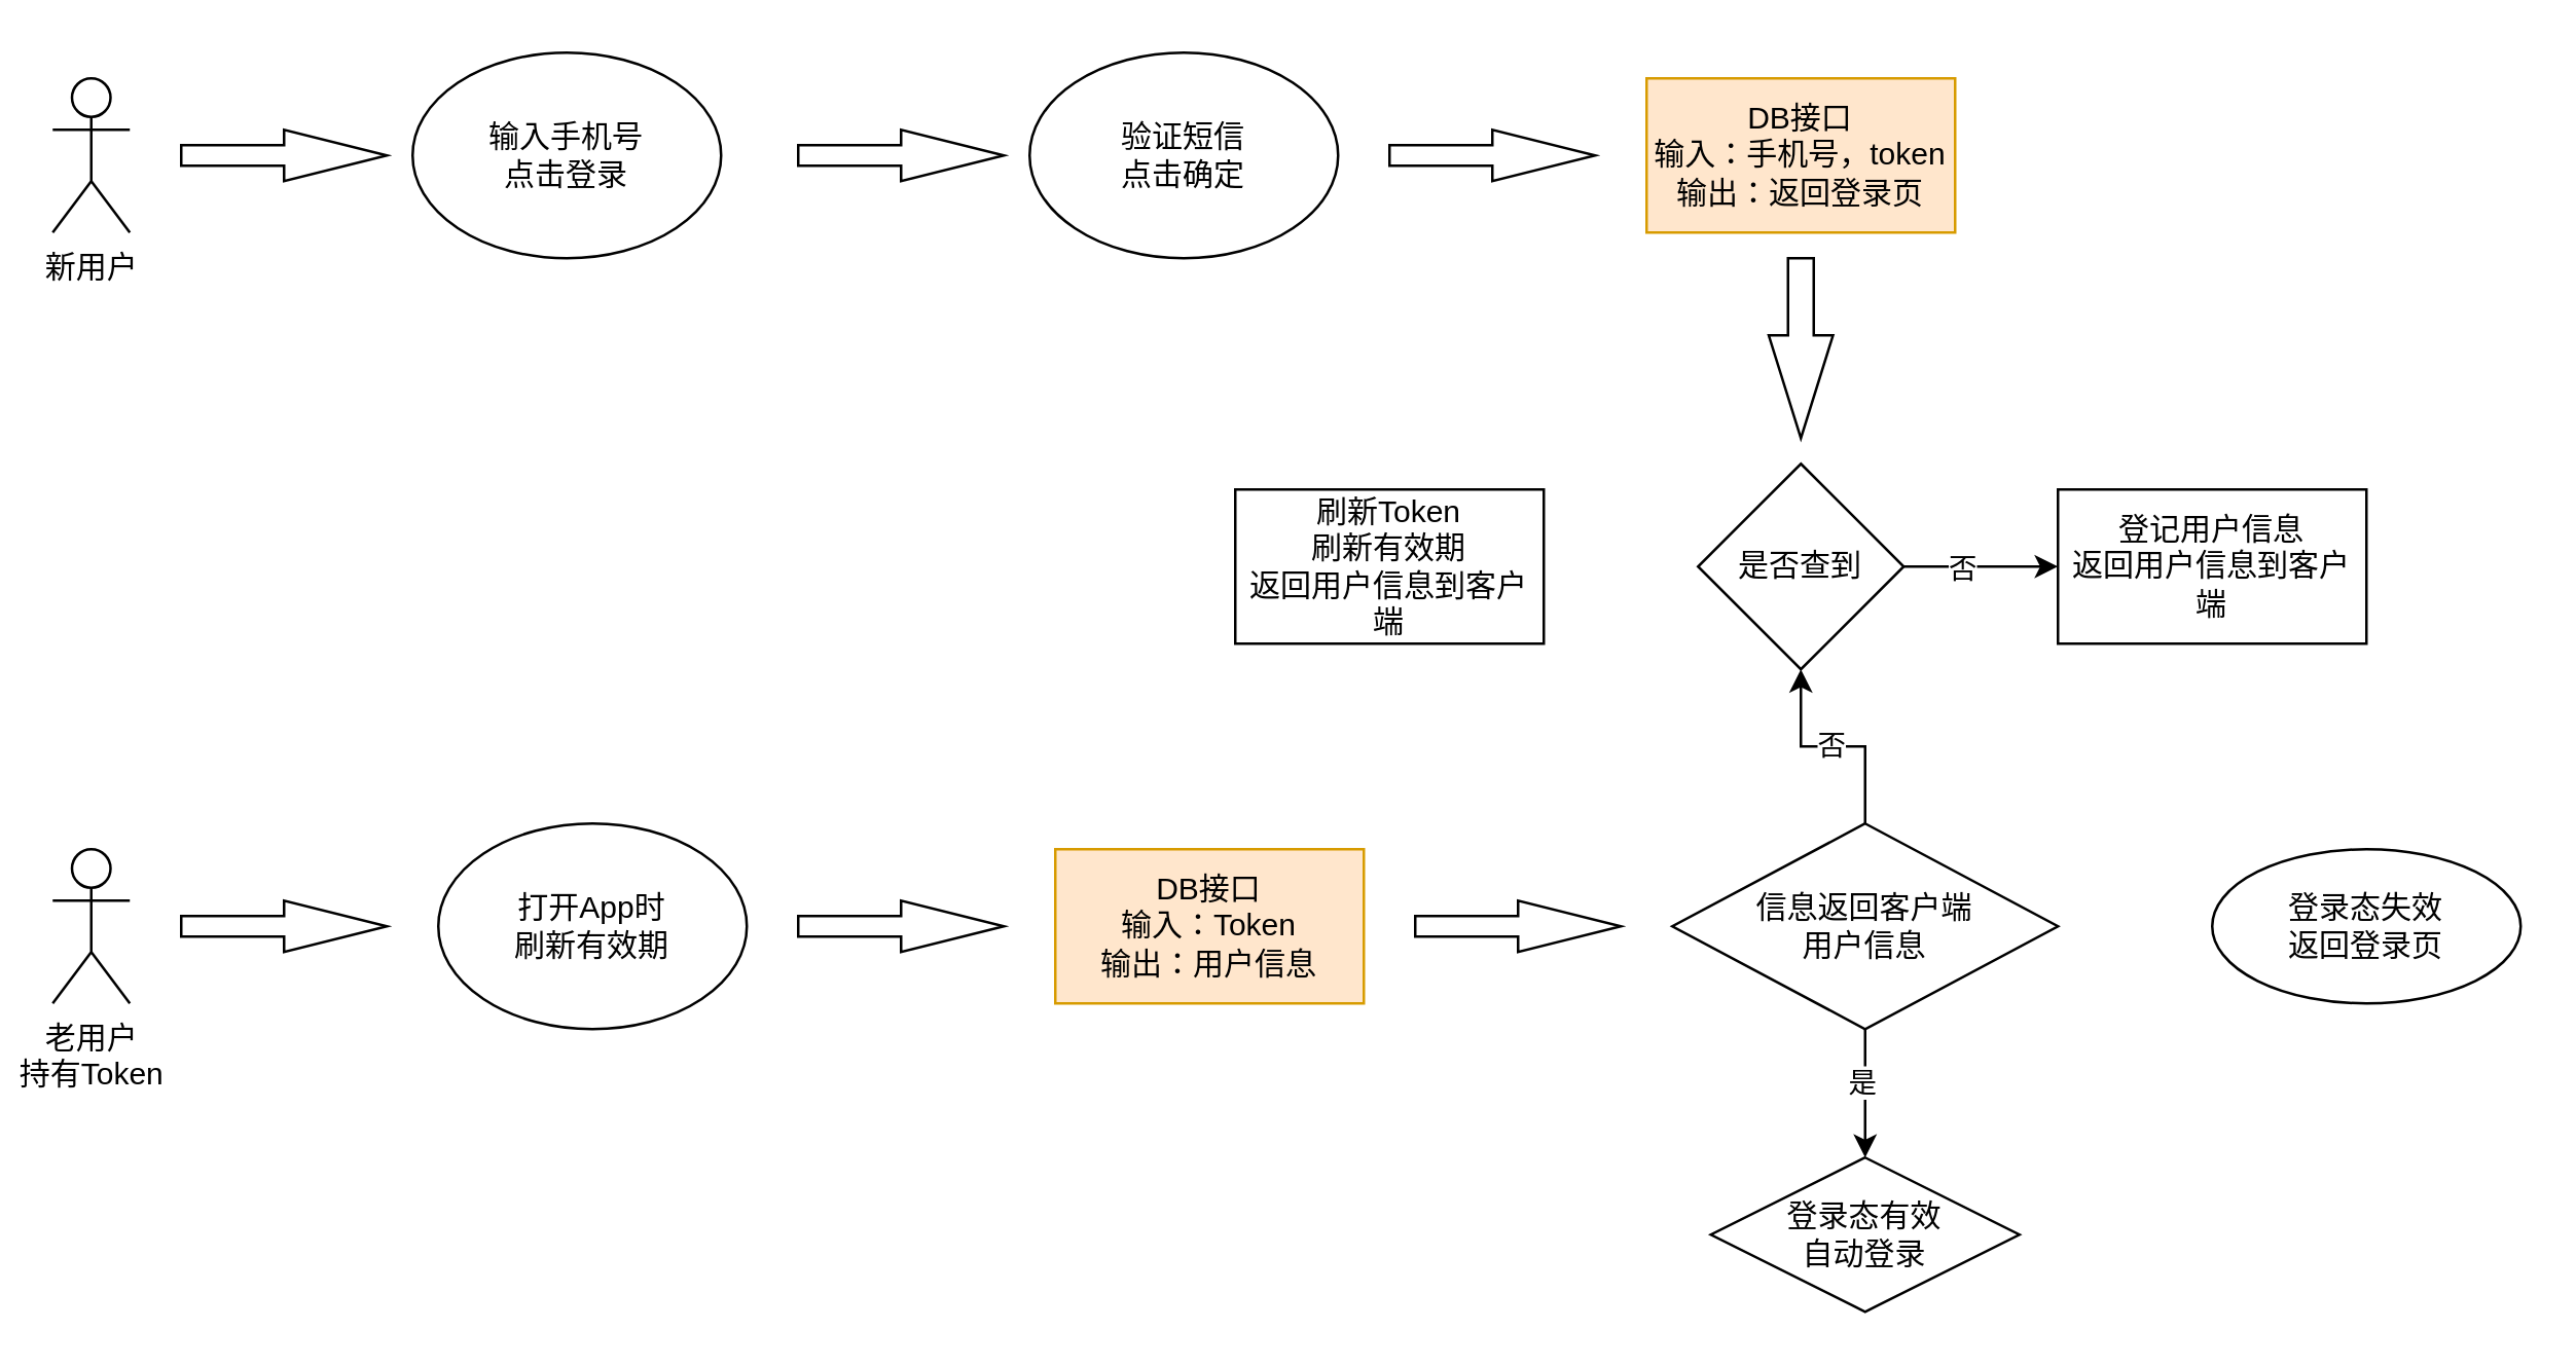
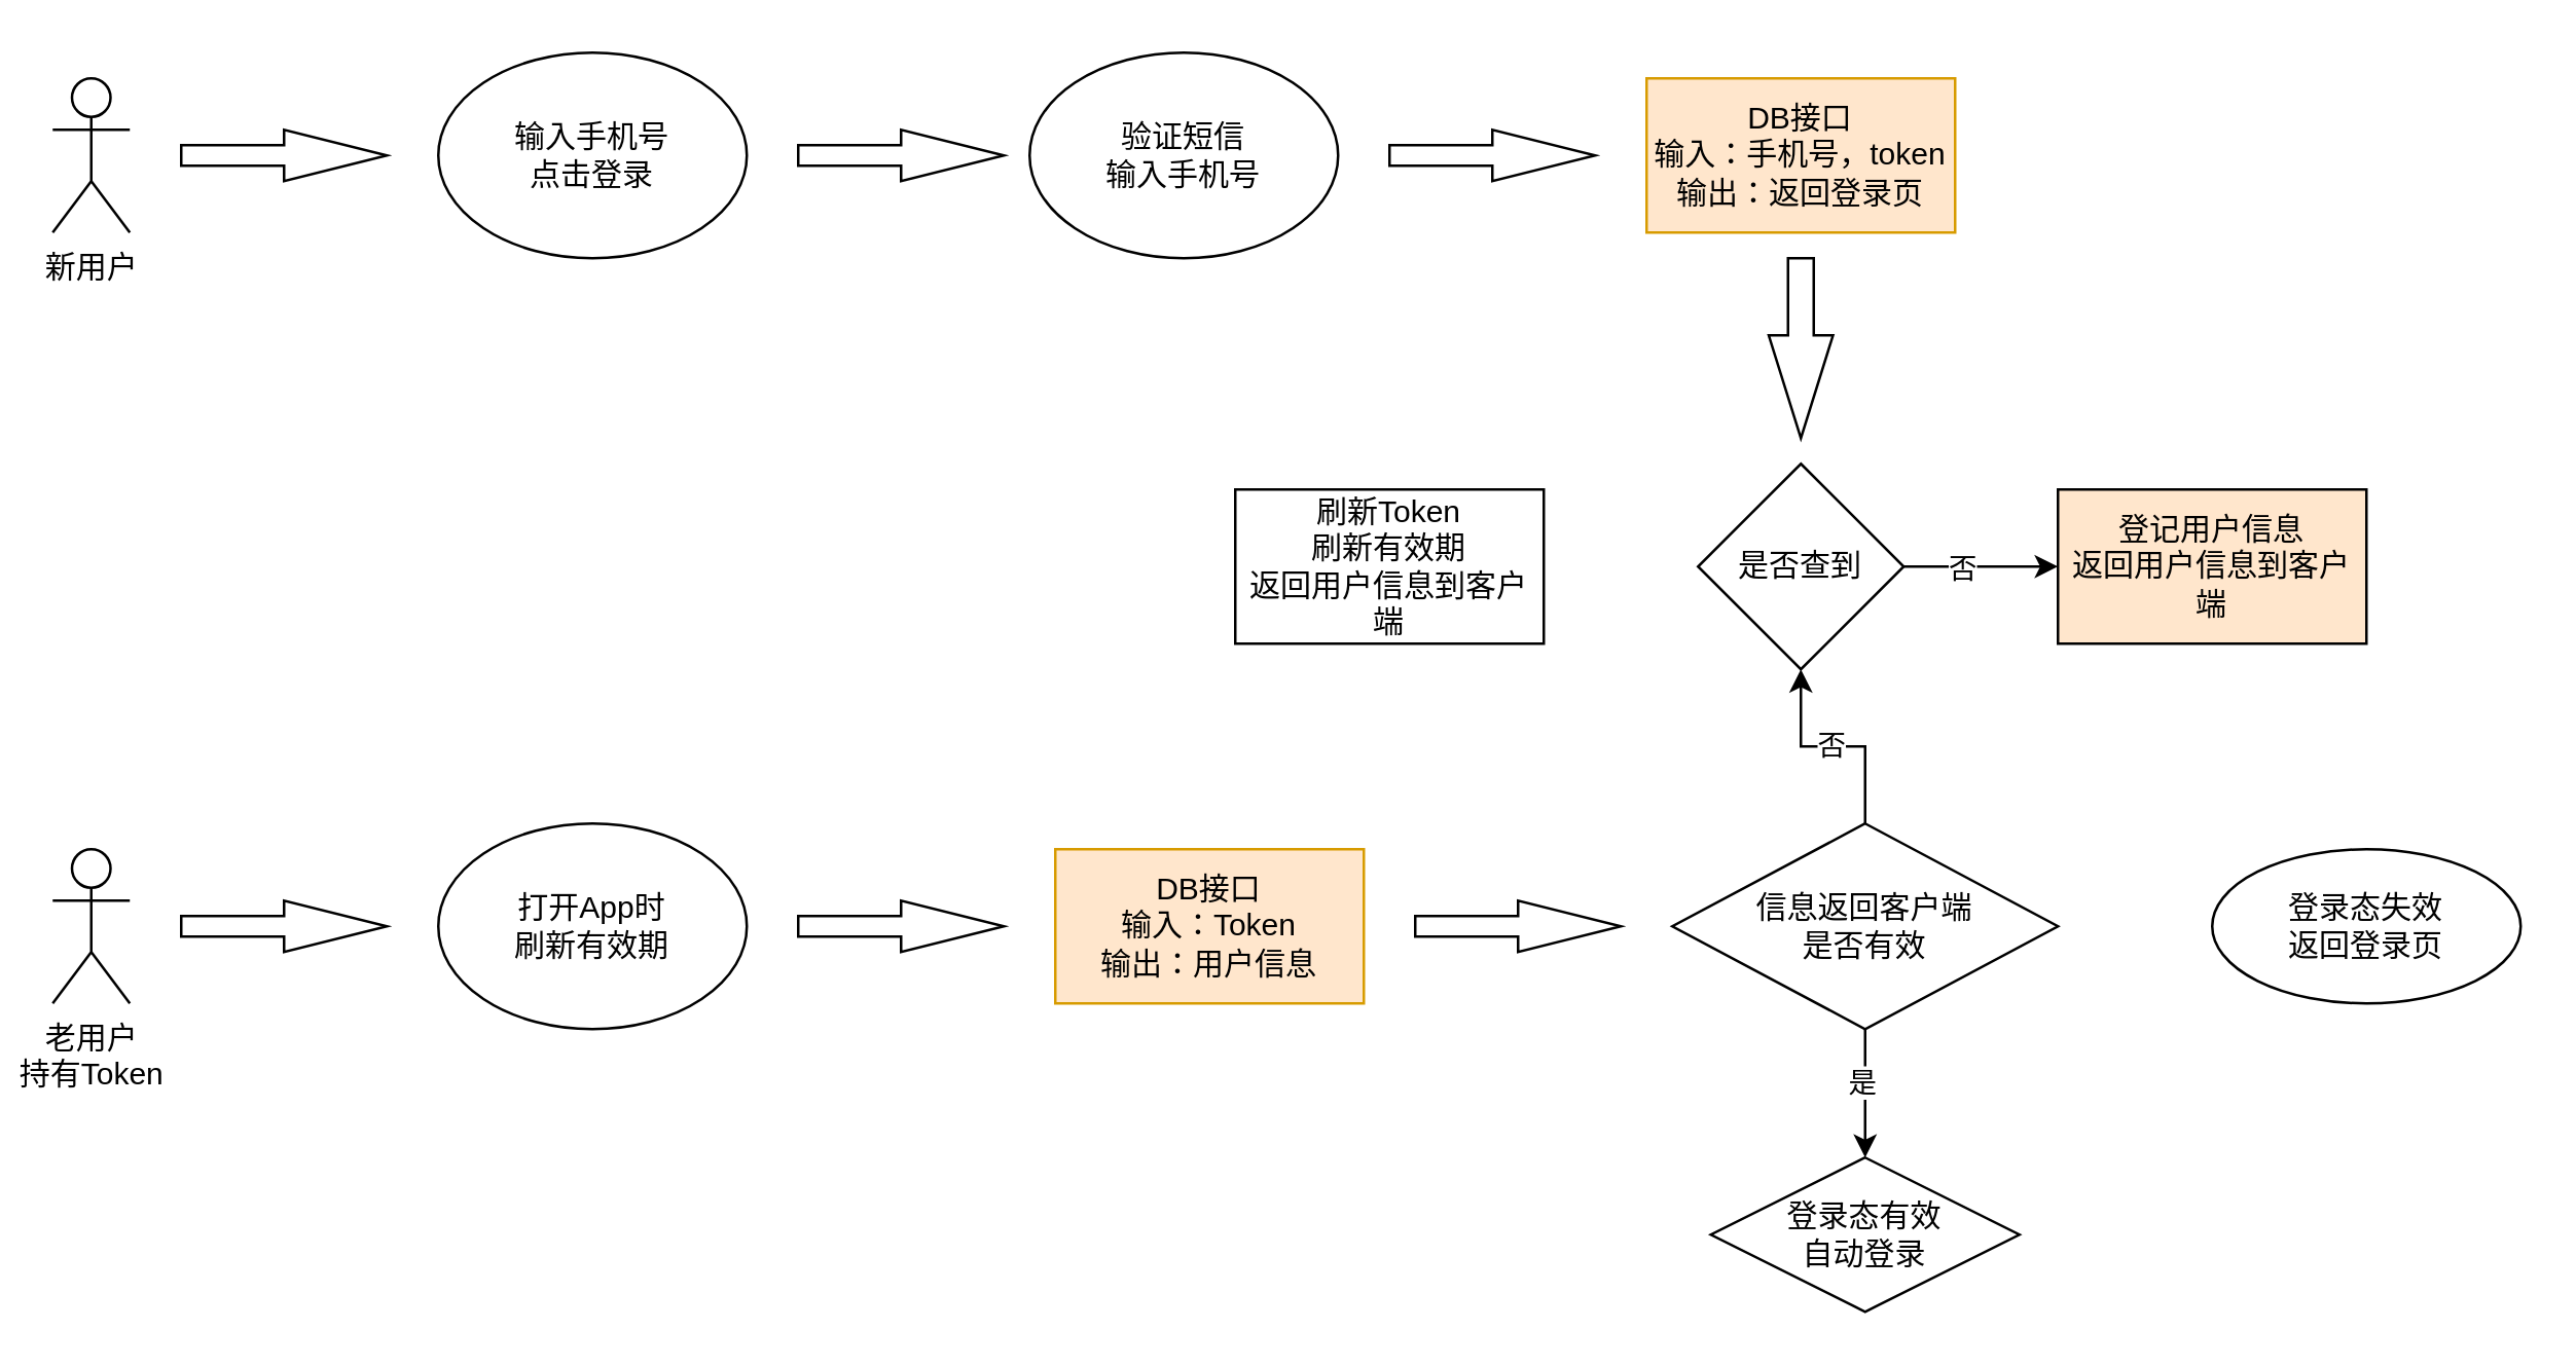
  <mxCell id="0" />
  <mxCell id="1" parent="0" />
  <mxCell id="2" value="新用户" style="shape=umlActor;verticalLabelPosition=bottom;verticalAlign=top;html=1;outlineConnect=0;" vertex="1" parent="1"><mxGeometry x="20" y="30" width="30" height="60" as="geometry" /></mxCell>
  <mxCell id="3" value="" style="html=1;shadow=0;dashed=0;align=center;verticalAlign=middle;shape=mxgraph.arrows2.arrow;dy=0.6;dx=40;notch=0;" vertex="1" parent="1"><mxGeometry x="70" y="50" width="80" height="20" as="geometry" /></mxCell>
- <mxCell id="4" value="输入手机号&lt;br&gt;点击登录" style="ellipse;whiteSpace=wrap;html=1;" vertex="1" parent="1"><mxGeometry x="160" y="20" width="120" height="80" as="geometry" /></mxCell>
+ <mxCell id="4" value="输入手机号&lt;br&gt;点击登录" style="ellipse;whiteSpace=wrap;html=1;" vertex="1" parent="1"><mxGeometry x="170" y="20" width="120" height="80" as="geometry" /></mxCell>
  <mxCell id="5" value="" style="html=1;shadow=0;dashed=0;align=center;verticalAlign=middle;shape=mxgraph.arrows2.arrow;dy=0.6;dx=40;notch=0;" vertex="1" parent="1"><mxGeometry x="310" y="50" width="80" height="20" as="geometry" /></mxCell>
- <mxCell id="6" value="验证短信&lt;br&gt;点击确定" style="ellipse;whiteSpace=wrap;html=1;" vertex="1" parent="1"><mxGeometry x="400" y="20" width="120" height="80" as="geometry" /></mxCell>
+ <mxCell id="6" value="验证短信&lt;br&gt;输入手机号" style="ellipse;whiteSpace=wrap;html=1;" vertex="1" parent="1"><mxGeometry x="400" y="20" width="120" height="80" as="geometry" /></mxCell>
  <mxCell id="7" value="" style="html=1;shadow=0;dashed=0;align=center;verticalAlign=middle;shape=mxgraph.arrows2.arrow;dy=0.6;dx=40;notch=0;" vertex="1" parent="1"><mxGeometry x="540" y="50" width="80" height="20" as="geometry" /></mxCell>
  <mxCell id="8" value="DB接口&lt;br&gt;输入：手机号，token&lt;br&gt;输出：返回登录页" style="rounded=0;whiteSpace=wrap;html=1;fillColor=#ffe6cc;strokeColor=#d79b00;" vertex="1" parent="1"><mxGeometry x="640" y="30" width="120" height="60" as="geometry" /></mxCell>
  <mxCell id="9" value="" style="html=1;shadow=0;dashed=0;align=center;verticalAlign=middle;shape=mxgraph.arrows2.arrow;dy=0.6;dx=40;direction=south;notch=0;" vertex="1" parent="1"><mxGeometry x="687.5" y="100" width="25" height="70" as="geometry" /></mxCell>
  <mxCell id="10" style="edgeStyle=orthogonalEdgeStyle;rounded=0;orthogonalLoop=1;jettySize=auto;html=1;exitX=0.5;exitY=1;exitDx=0;exitDy=0;" edge="1" parent="1" source="13"><mxGeometry relative="1" as="geometry"><mxPoint x="700" y="260" as="targetPoint" /></mxGeometry></mxCell>
  <mxCell id="11" value="" style="edgeStyle=orthogonalEdgeStyle;rounded=0;orthogonalLoop=1;jettySize=auto;html=1;" edge="1" parent="1" source="13" target="14"><mxGeometry relative="1" as="geometry" /></mxCell>
  <mxCell id="12" value="否" style="edgeLabel;html=1;align=center;verticalAlign=middle;resizable=0;points=[];" vertex="1" connectable="0" parent="11"><mxGeometry x="-0.267" y="1" relative="1" as="geometry"><mxPoint y="1" as="offset" /></mxGeometry></mxCell>
  <mxCell id="13" value="是否查到" style="rhombus;whiteSpace=wrap;html=1;" vertex="1" parent="1"><mxGeometry x="660" y="180" width="80" height="80" as="geometry" /></mxCell>
- <mxCell id="14" value="登记用户信息&lt;br&gt;返回用户信息到客户端" style="whiteSpace=wrap;html=1;" vertex="1" parent="1"><mxGeometry x="800" y="190" width="120" height="60" as="geometry" /></mxCell>
+ <mxCell id="14" value="登记用户信息&lt;br&gt;返回用户信息到客户端" style="whiteSpace=wrap;html=1;fillColor=#ffe6cc;" vertex="1" parent="1"><mxGeometry x="800" y="190" width="120" height="60" as="geometry" /></mxCell>
  <mxCell id="15" value="刷新Token&lt;br&gt;刷新有效期&lt;br&gt;返回用户信息到客户端" style="whiteSpace=wrap;html=1;" vertex="1" parent="1"><mxGeometry x="480" y="190" width="120" height="60" as="geometry" /></mxCell>
  <mxCell id="16" value="老用户&lt;br&gt;持有Token" style="shape=umlActor;verticalLabelPosition=bottom;verticalAlign=top;html=1;outlineConnect=0;" vertex="1" parent="1"><mxGeometry x="20" y="330" width="30" height="60" as="geometry" /></mxCell>
  <mxCell id="17" value="" style="html=1;shadow=0;dashed=0;align=center;verticalAlign=middle;shape=mxgraph.arrows2.arrow;dy=0.6;dx=40;notch=0;" vertex="1" parent="1"><mxGeometry x="70" y="350" width="80" height="20" as="geometry" /></mxCell>
  <mxCell id="18" value="打开App时&lt;br&gt;刷新有效期" style="ellipse;whiteSpace=wrap;html=1;" vertex="1" parent="1"><mxGeometry x="170" y="320" width="120" height="80" as="geometry" /></mxCell>
  <mxCell id="19" value="" style="html=1;shadow=0;dashed=0;align=center;verticalAlign=middle;shape=mxgraph.arrows2.arrow;dy=0.6;dx=40;notch=0;" vertex="1" parent="1"><mxGeometry x="310" y="350" width="80" height="20" as="geometry" /></mxCell>
  <mxCell id="20" value="DB接口&lt;br&gt;输入：Token&lt;br&gt;输出：用户信息" style="rounded=0;whiteSpace=wrap;html=1;fillColor=#ffe6cc;strokeColor=#d79b00;" vertex="1" parent="1"><mxGeometry x="410" y="330" width="120" height="60" as="geometry" /></mxCell>
  <mxCell id="21" value="" style="html=1;shadow=0;dashed=0;align=center;verticalAlign=middle;shape=mxgraph.arrows2.arrow;dy=0.6;dx=40;notch=0;" vertex="1" parent="1"><mxGeometry x="550" y="350" width="80" height="20" as="geometry" /></mxCell>
  <mxCell id="22" value="" style="edgeStyle=orthogonalEdgeStyle;rounded=0;orthogonalLoop=1;jettySize=auto;html=1;" edge="1" parent="1" source="25" target="26"><mxGeometry relative="1" as="geometry" /></mxCell>
  <mxCell id="23" value="是" style="edgeLabel;html=1;align=center;verticalAlign=middle;resizable=0;points=[];" vertex="1" connectable="0" parent="22"><mxGeometry x="-0.22" y="-2" relative="1" as="geometry"><mxPoint as="offset" /></mxGeometry></mxCell>
  <mxCell id="24" value="否" style="edgeStyle=orthogonalEdgeStyle;rounded=0;orthogonalLoop=1;jettySize=auto;html=1;" edge="1" parent="1" source="25" target="13"><mxGeometry relative="1" as="geometry" /></mxCell>
- <mxCell id="25" value="信息返回客户端&lt;br&gt;用户信息" style="rhombus;whiteSpace=wrap;html=1;rounded=0;" vertex="1" parent="1"><mxGeometry x="650" y="320" width="150" height="80" as="geometry" /></mxCell>
+ <mxCell id="25" value="信息返回客户端&lt;br&gt;是否有效" style="rhombus;whiteSpace=wrap;html=1;rounded=0;" vertex="1" parent="1"><mxGeometry x="650" y="320" width="150" height="80" as="geometry" /></mxCell>
  <mxCell id="26" value="登录态有效&lt;br&gt;自动登录" style="rhombus;whiteSpace=wrap;html=1;" vertex="1" parent="1"><mxGeometry x="665" y="450" width="120" height="60" as="geometry" /></mxCell>
  <mxCell id="27" value="登录态失效&lt;br&gt;返回登录页" style="ellipse;whiteSpace=wrap;html=1;rounded=0;" vertex="1" parent="1"><mxGeometry x="860" y="330" width="120" height="60" as="geometry" /></mxCell>
